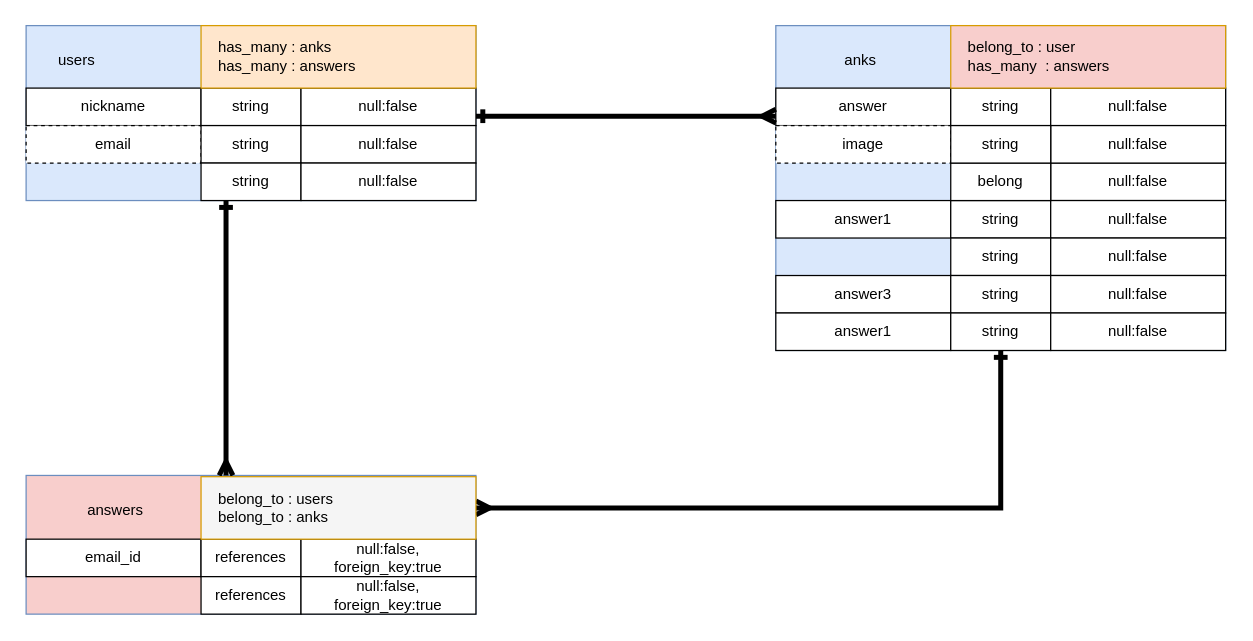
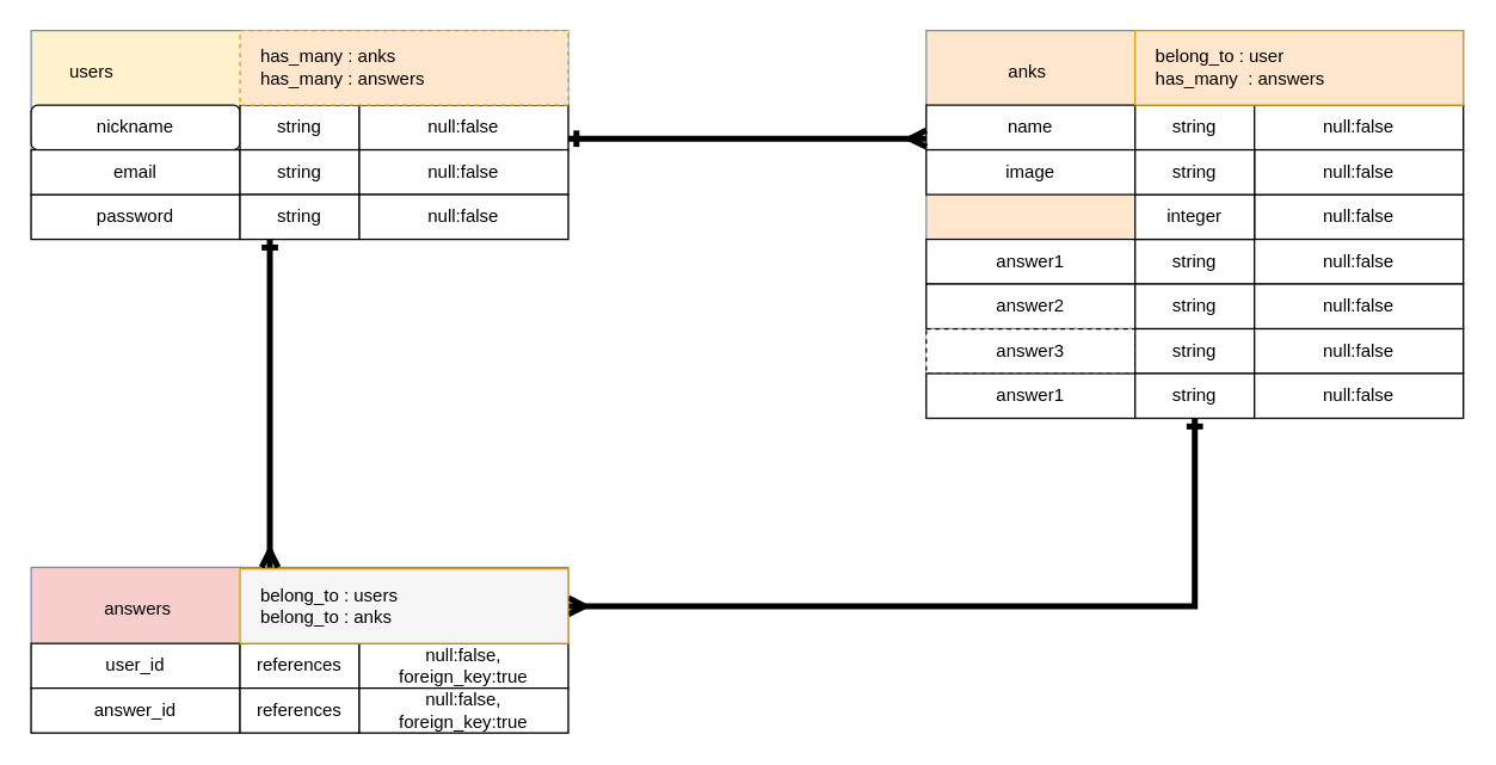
  <mxCell id="0" />
  <mxCell id="1" parent="0" />
  <mxCell id="2" value="&lt;br&gt;　　&amp;nbsp; &amp;nbsp; &amp;nbsp; &amp;nbsp;answers" style="rounded=0;whiteSpace=wrap;html=1;fillColor=#f8cecc;strokeColor=#6c8ebf;verticalAlign=top;align=left;" parent="1" vertex="1"><mxGeometry x="20" y="380.01" width="360" height="110.99" as="geometry" /></mxCell>
- <mxCell id="3" value="&lt;br&gt;&amp;nbsp; &amp;nbsp; &amp;nbsp; &amp;nbsp; &amp;nbsp; &amp;nbsp; &amp;nbsp; &amp;nbsp; anks&lt;br&gt;" style="rounded=0;whiteSpace=wrap;html=1;fillColor=#dae8fc;strokeColor=#6c8ebf;verticalAlign=top;align=left;" parent="1" vertex="1"><mxGeometry x="620" y="20" width="360" height="260" as="geometry" /></mxCell>
- <mxCell id="4" value="&lt;br&gt;　　users" style="rounded=0;whiteSpace=wrap;html=1;fillColor=#dae8fc;strokeColor=#6c8ebf;verticalAlign=top;align=left;" parent="1" vertex="1"><mxGeometry x="20" y="20" width="360" height="140" as="geometry" /></mxCell>
- <mxCell id="5" value="nickname" style="rounded=0;whiteSpace=wrap;html=1;gradientColor=none;" parent="1" vertex="1"><mxGeometry x="20" y="70" width="140" height="30" as="geometry" /></mxCell>
- <mxCell id="7" value="email" style="rounded=0;whiteSpace=wrap;html=1;gradientColor=none;dashed=1;" parent="1" vertex="1"><mxGeometry x="20" y="100" width="140" height="30" as="geometry" /></mxCell>
- <mxCell id="8" value="answer" style="rounded=0;whiteSpace=wrap;html=1;gradientColor=none;" parent="1" vertex="1"><mxGeometry x="620" y="70" width="140" height="30" as="geometry" /></mxCell>
- <mxCell id="9" value="email_id" style="rounded=0;whiteSpace=wrap;html=1;gradientColor=none;" parent="1" vertex="1"><mxGeometry x="20" y="431" width="140" height="30" as="geometry" /></mxCell>
- <mxCell id="11" value="image" style="rounded=0;whiteSpace=wrap;html=1;gradientColor=none;dashed=1;" parent="1" vertex="1"><mxGeometry x="620" y="100" width="140" height="30" as="geometry" /></mxCell>
+ <mxCell id="3" value="&lt;br&gt;&amp;nbsp; &amp;nbsp; &amp;nbsp; &amp;nbsp; &amp;nbsp; &amp;nbsp; &amp;nbsp; &amp;nbsp; anks&lt;br&gt;" style="rounded=0;whiteSpace=wrap;html=1;fillColor=#ffe6cc;strokeColor=#6c8ebf;verticalAlign=top;align=left;" parent="1" vertex="1"><mxGeometry x="620" y="20" width="360" height="260" as="geometry" /></mxCell>
+ <mxCell id="4" value="&lt;br&gt;　　users" style="rounded=0;whiteSpace=wrap;html=1;fillColor=#fff2cc;strokeColor=#6c8ebf;verticalAlign=top;align=left;" parent="1" vertex="1"><mxGeometry x="20" y="20" width="360" height="140" as="geometry" /></mxCell>
+ <mxCell id="5" value="nickname" style="whiteSpace=wrap;html=1;gradientColor=none;rounded=1;" parent="1" vertex="1"><mxGeometry x="20" y="70" width="140" height="30" as="geometry" /></mxCell>
+ <mxCell id="6" value="password" style="rounded=0;whiteSpace=wrap;html=1;gradientColor=none;" parent="1" vertex="1"><mxGeometry x="20" y="130" width="140" height="30" as="geometry" /></mxCell>
+ <mxCell id="7" value="email" style="rounded=0;whiteSpace=wrap;html=1;gradientColor=none;" parent="1" vertex="1"><mxGeometry x="20" y="100" width="140" height="30" as="geometry" /></mxCell>
+ <mxCell id="8" value="name" style="rounded=0;whiteSpace=wrap;html=1;gradientColor=none;" parent="1" vertex="1"><mxGeometry x="620" y="70" width="140" height="30" as="geometry" /></mxCell>
+ <mxCell id="9" value="user_id" style="rounded=0;whiteSpace=wrap;html=1;gradientColor=none;" parent="1" vertex="1"><mxGeometry x="20" y="431" width="140" height="30" as="geometry" /></mxCell>
+ <mxCell id="10" value="answer_id" style="rounded=0;whiteSpace=wrap;html=1;gradientColor=none;" parent="1" vertex="1"><mxGeometry x="20" y="461" width="140" height="30" as="geometry" /></mxCell>
+ <mxCell id="11" value="image" style="rounded=0;whiteSpace=wrap;html=1;gradientColor=none;" parent="1" vertex="1"><mxGeometry x="620" y="100" width="140" height="30" as="geometry" /></mxCell>
  <mxCell id="12" value="answer1" style="rounded=0;whiteSpace=wrap;html=1;gradientColor=none;" parent="1" vertex="1"><mxGeometry x="620" y="160" width="140" height="30" as="geometry" /></mxCell>
  <mxCell id="13" value="string" style="rounded=0;whiteSpace=wrap;html=1;gradientColor=none;" parent="1" vertex="1"><mxGeometry x="160" y="70" width="80" height="30" as="geometry" /></mxCell>
  <mxCell id="14" style="edgeStyle=orthogonalEdgeStyle;rounded=0;orthogonalLoop=1;jettySize=auto;html=1;exitX=1;exitY=0.75;exitDx=0;exitDy=0;entryX=0;entryY=0.75;entryDx=0;entryDy=0;startArrow=ERone;startFill=0;endArrow=ERmany;endFill=0;strokeWidth=4;" edge="1" parent="1" source="15" target="8"><mxGeometry relative="1" as="geometry" /></mxCell>
  <mxCell id="15" value="null:false" style="rounded=0;whiteSpace=wrap;html=1;gradientColor=none;" parent="1" vertex="1"><mxGeometry x="240" y="70" width="140" height="30" as="geometry" /></mxCell>
  <mxCell id="16" value="string" style="rounded=0;whiteSpace=wrap;html=1;gradientColor=none;" parent="1" vertex="1"><mxGeometry x="160" y="100" width="80" height="30" as="geometry" /></mxCell>
  <mxCell id="17" value="null:false" style="rounded=0;whiteSpace=wrap;html=1;gradientColor=none;" parent="1" vertex="1"><mxGeometry x="240" y="100" width="140" height="30" as="geometry" /></mxCell>
  <mxCell id="18" style="edgeStyle=orthogonalEdgeStyle;rounded=0;orthogonalLoop=1;jettySize=auto;html=1;exitX=0.25;exitY=1;exitDx=0;exitDy=0;startArrow=ERone;startFill=0;endArrow=ERmany;endFill=0;strokeWidth=4;" edge="1" parent="1" source="19"><mxGeometry relative="1" as="geometry"><mxPoint x="180" y="380" as="targetPoint" /></mxGeometry></mxCell>
  <mxCell id="19" value="string" style="rounded=0;whiteSpace=wrap;html=1;gradientColor=none;" parent="1" vertex="1"><mxGeometry x="160" y="130" width="80" height="30" as="geometry" /></mxCell>
  <mxCell id="20" value="null:false" style="rounded=0;whiteSpace=wrap;html=1;gradientColor=none;" parent="1" vertex="1"><mxGeometry x="240" y="130" width="140" height="30" as="geometry" /></mxCell>
  <mxCell id="21" value="references" style="rounded=0;whiteSpace=wrap;html=1;gradientColor=none;" parent="1" vertex="1"><mxGeometry x="160" y="431" width="80" height="30" as="geometry" /></mxCell>
  <mxCell id="22" value="null:false, &lt;br&gt;foreign_key:true" style="rounded=0;whiteSpace=wrap;html=1;gradientColor=none;" parent="1" vertex="1"><mxGeometry x="240" y="431" width="140" height="30" as="geometry" /></mxCell>
  <mxCell id="23" value="references" style="rounded=0;whiteSpace=wrap;html=1;gradientColor=none;" parent="1" vertex="1"><mxGeometry x="160" y="461" width="80" height="30" as="geometry" /></mxCell>
  <mxCell id="24" value="null:false, &lt;br&gt;foreign_key:true" style="rounded=0;whiteSpace=wrap;html=1;gradientColor=none;" parent="1" vertex="1"><mxGeometry x="240" y="461" width="140" height="30" as="geometry" /></mxCell>
  <mxCell id="25" value="string" style="rounded=0;whiteSpace=wrap;html=1;gradientColor=none;" parent="1" vertex="1"><mxGeometry x="760" y="70" width="80" height="30" as="geometry" /></mxCell>
  <mxCell id="26" value="null:false" style="rounded=0;whiteSpace=wrap;html=1;gradientColor=none;" parent="1" vertex="1"><mxGeometry x="840" y="70" width="140" height="30" as="geometry" /></mxCell>
  <mxCell id="27" value="string" style="rounded=0;whiteSpace=wrap;html=1;gradientColor=none;" parent="1" vertex="1"><mxGeometry x="760" y="160" width="80" height="30" as="geometry" /></mxCell>
  <mxCell id="28" value="null:false" style="rounded=0;whiteSpace=wrap;html=1;gradientColor=none;" parent="1" vertex="1"><mxGeometry x="840" y="130" width="140" height="30" as="geometry" /></mxCell>
  <mxCell id="29" value="null:false" style="rounded=0;whiteSpace=wrap;html=1;gradientColor=none;" parent="1" vertex="1"><mxGeometry x="840" y="160" width="140" height="30" as="geometry" /></mxCell>
- <mxCell id="30" value="belong" style="rounded=0;whiteSpace=wrap;html=1;gradientColor=none;" parent="1" vertex="1"><mxGeometry x="760" y="130" width="80" height="30" as="geometry" /></mxCell>
+ <mxCell id="30" value="integer" style="rounded=0;whiteSpace=wrap;html=1;gradientColor=none;" parent="1" vertex="1"><mxGeometry x="760" y="130" width="80" height="30" as="geometry" /></mxCell>
  <mxCell id="31" value="null:false" style="rounded=0;whiteSpace=wrap;html=1;gradientColor=none;" parent="1" vertex="1"><mxGeometry x="840" y="100" width="140" height="30" as="geometry" /></mxCell>
  <mxCell id="32" value="string" style="rounded=0;whiteSpace=wrap;html=1;gradientColor=none;" parent="1" vertex="1"><mxGeometry x="760" y="100" width="80" height="30" as="geometry" /></mxCell>
- <mxCell id="33" value="　has_many : anks&lt;br&gt;　has_many : answers" style="rounded=0;whiteSpace=wrap;html=1;fillColor=#ffe6cc;strokeColor=#d79b00;align=left;" parent="1" vertex="1"><mxGeometry x="160" y="20" width="220" height="50" as="geometry" /></mxCell>
- <mxCell id="34" value="　belong_to : user&lt;br&gt;　has_many&amp;nbsp; : answers" style="rounded=0;whiteSpace=wrap;html=1;fillColor=#f8cecc;strokeColor=#d79b00;align=left;" parent="1" vertex="1"><mxGeometry x="760" y="20" width="220" height="50" as="geometry" /></mxCell>
+ <mxCell id="33" value="　has_many : anks&lt;br&gt;　has_many : answers" style="rounded=0;whiteSpace=wrap;html=1;fillColor=#ffe6cc;strokeColor=#d79b00;align=left;dashed=1;" parent="1" vertex="1"><mxGeometry x="160" y="20" width="220" height="50" as="geometry" /></mxCell>
+ <mxCell id="34" value="　belong_to : user&lt;br&gt;　has_many&amp;nbsp; : answers" style="rounded=0;whiteSpace=wrap;html=1;fillColor=#ffe6cc;strokeColor=#d79b00;align=left;" parent="1" vertex="1"><mxGeometry x="760" y="20" width="220" height="50" as="geometry" /></mxCell>
  <mxCell id="35" style="edgeStyle=orthogonalEdgeStyle;rounded=0;orthogonalLoop=1;jettySize=auto;html=1;exitX=1;exitY=0.5;exitDx=0;exitDy=0;entryX=0.5;entryY=1;entryDx=0;entryDy=0;startArrow=ERmany;startFill=0;endArrow=ERone;endFill=0;strokeWidth=4;" edge="1" parent="1" source="36" target="45"><mxGeometry relative="1" as="geometry" /></mxCell>
  <mxCell id="36" value="　belong_to : users&lt;br&gt;　belong_to : anks" style="rounded=0;whiteSpace=wrap;html=1;fillColor=#f5f5f5;strokeColor=#d79b00;align=left;" parent="1" vertex="1"><mxGeometry x="160" y="381.01" width="220" height="50" as="geometry" /></mxCell>
  <mxCell id="37" style="edgeStyle=orthogonalEdgeStyle;rounded=0;orthogonalLoop=1;jettySize=auto;html=1;exitX=0.5;exitY=1;exitDx=0;exitDy=0;" edge="1" parent="1" source="3" target="3"><mxGeometry relative="1" as="geometry" /></mxCell>
+ <mxCell id="38" value="answer2" style="rounded=0;whiteSpace=wrap;html=1;gradientColor=none;" vertex="1" parent="1"><mxGeometry x="620" y="190" width="140" height="30" as="geometry" /></mxCell>
  <mxCell id="39" value="string" style="rounded=0;whiteSpace=wrap;html=1;gradientColor=none;" vertex="1" parent="1"><mxGeometry x="760" y="190" width="80" height="30" as="geometry" /></mxCell>
  <mxCell id="40" value="null:false" style="rounded=0;whiteSpace=wrap;html=1;gradientColor=none;" vertex="1" parent="1"><mxGeometry x="840" y="190" width="140" height="30" as="geometry" /></mxCell>
- <mxCell id="41" value="answer3" style="rounded=0;whiteSpace=wrap;html=1;gradientColor=none;" vertex="1" parent="1"><mxGeometry x="620" y="220" width="140" height="30" as="geometry" /></mxCell>
+ <mxCell id="41" value="answer3" style="rounded=0;whiteSpace=wrap;html=1;gradientColor=none;dashed=1;" vertex="1" parent="1"><mxGeometry x="620" y="220" width="140" height="30" as="geometry" /></mxCell>
  <mxCell id="42" value="string" style="rounded=0;whiteSpace=wrap;html=1;gradientColor=none;" vertex="1" parent="1"><mxGeometry x="760" y="220" width="80" height="30" as="geometry" /></mxCell>
  <mxCell id="43" value="null:false" style="rounded=0;whiteSpace=wrap;html=1;gradientColor=none;" vertex="1" parent="1"><mxGeometry x="840" y="220" width="140" height="30" as="geometry" /></mxCell>
  <mxCell id="44" value="answer1" style="rounded=0;whiteSpace=wrap;html=1;gradientColor=none;" vertex="1" parent="1"><mxGeometry x="620" y="250" width="140" height="30" as="geometry" /></mxCell>
  <mxCell id="45" value="string" style="rounded=0;whiteSpace=wrap;html=1;gradientColor=none;" vertex="1" parent="1"><mxGeometry x="760" y="250" width="80" height="30" as="geometry" /></mxCell>
  <mxCell id="46" value="null:false" style="rounded=0;whiteSpace=wrap;html=1;gradientColor=none;" vertex="1" parent="1"><mxGeometry x="840" y="250" width="140" height="30" as="geometry" /></mxCell>
